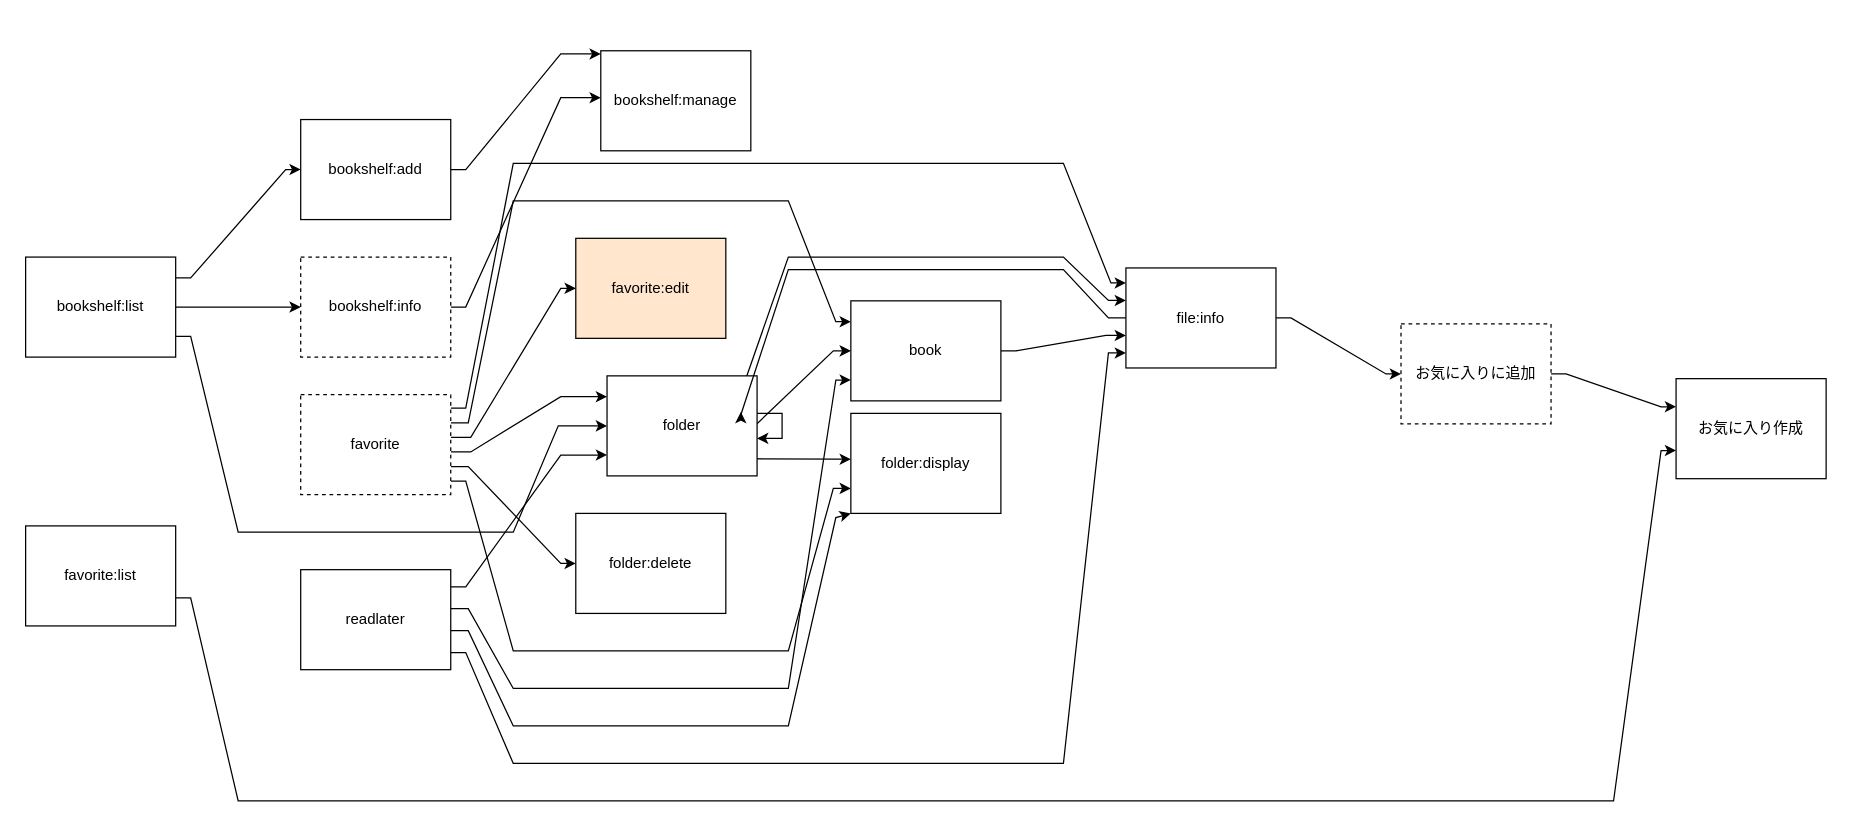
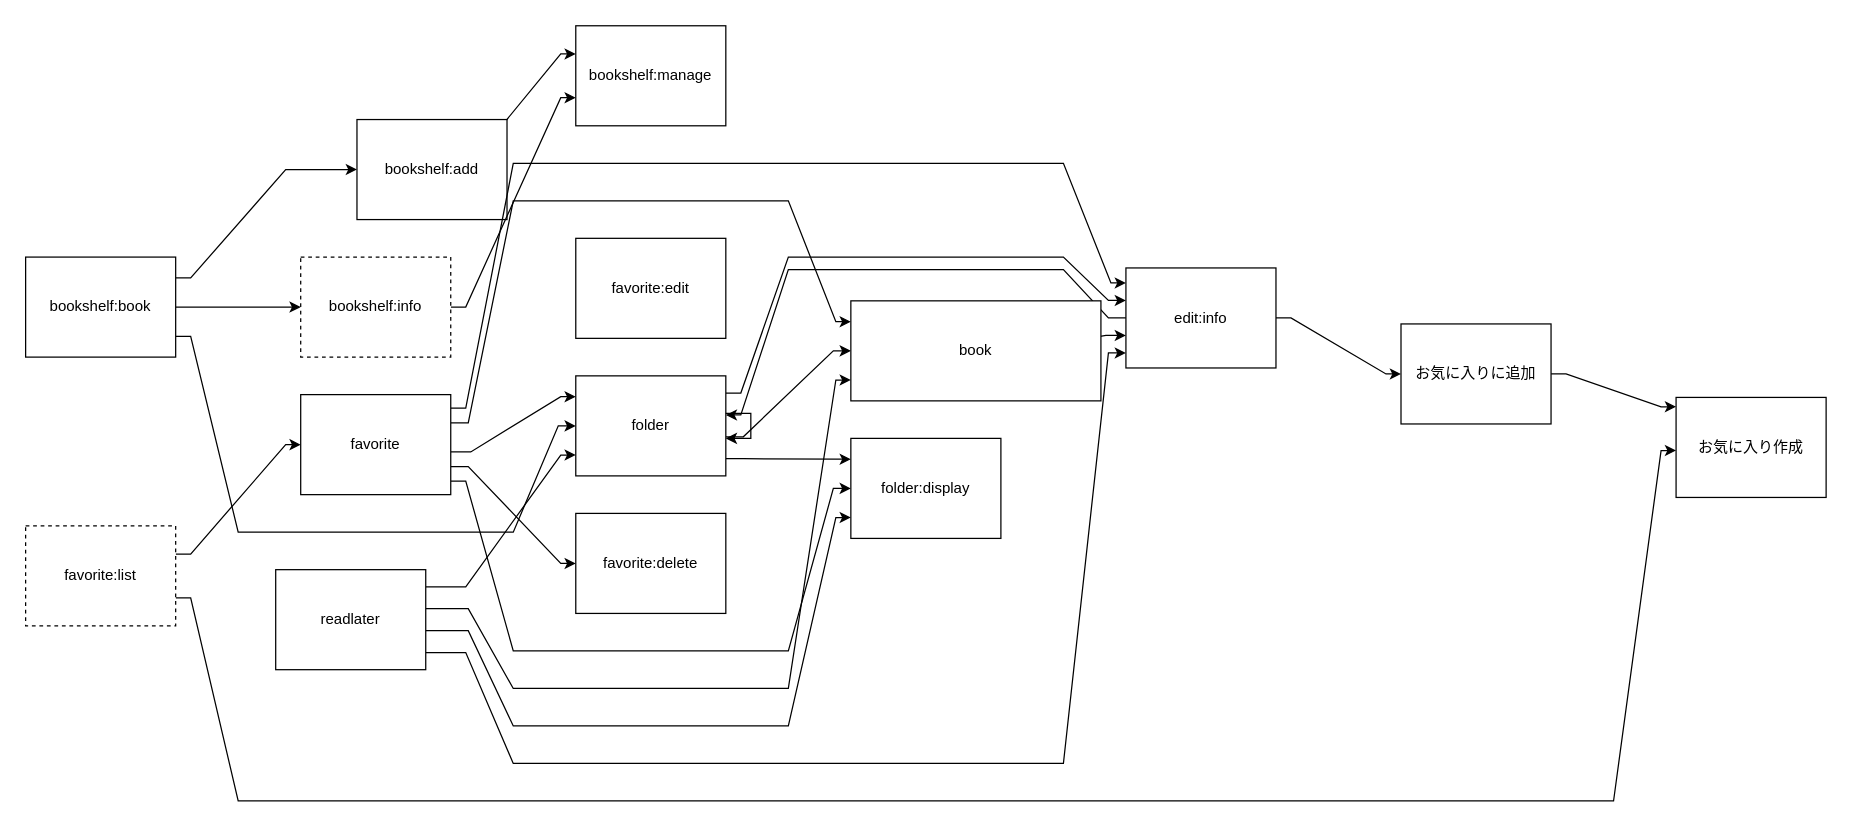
  <mxCell id="0" />
  <mxCell id="1" parent="0" />
  <mxCell id="2" style="edgeStyle=orthogonalEdgeStyle;rounded=0;orthogonalLoop=1;jettySize=auto;html=1;noEdgeStyle=1;orthogonal=1;" parent="1" source="5" target="18" edge="1"><mxGeometry relative="1" as="geometry"><Array as="points"><mxPoint x="154" y="245" /><mxPoint x="228" y="245" /></Array></mxGeometry></mxCell>
  <mxCell id="3" style="edgeStyle=orthogonalEdgeStyle;rounded=0;orthogonalLoop=1;jettySize=auto;html=1;noEdgeStyle=1;orthogonal=1;" parent="1" source="5" target="16" edge="1"><mxGeometry relative="1" as="geometry"><Array as="points"><mxPoint x="152" y="221.667" /><mxPoint x="228" y="135" /></Array></mxGeometry></mxCell>
  <mxCell id="4" style="edgeStyle=orthogonalEdgeStyle;rounded=0;orthogonalLoop=1;jettySize=auto;html=1;noEdgeStyle=1;orthogonal=1;" parent="1" source="5" target="9" edge="1"><mxGeometry relative="1" as="geometry"><Array as="points"><mxPoint x="152" y="268.333" /><mxPoint x="190" y="425" /><mxPoint x="410" y="425" /><mxPoint x="446" y="340" /></Array></mxGeometry></mxCell>
- <mxCell id="5" value="bookshelf:list" style="rounded=0;whiteSpace=wrap;html=1;" parent="1" vertex="1"><mxGeometry y="205" width="120" height="80" as="geometry" x="20" /></mxCell>
+ <mxCell id="5" value="bookshelf:book" style="rounded=0;whiteSpace=wrap;html=1;" parent="1" vertex="1"><mxGeometry y="205" width="120" height="80" as="geometry" x="20" /></mxCell>
  <mxCell id="6" style="edgeStyle=orthogonalEdgeStyle;rounded=0;orthogonalLoop=1;jettySize=auto;html=1;noEdgeStyle=1;orthogonal=1;" parent="1" source="9" target="12" edge="1"><mxGeometry relative="1" as="geometry"><Array as="points"><mxPoint x="592" y="313.75" /><mxPoint x="630" y="205" /><mxPoint x="850" y="205" /><mxPoint x="886" y="239.694" /></Array></mxGeometry></mxCell>
  <mxCell id="7" style="edgeStyle=orthogonalEdgeStyle;rounded=0;orthogonalLoop=1;jettySize=auto;html=1;entryDx=0;entryDy=0;noEdgeStyle=1;orthogonal=1;" parent="1" source="9" target="14" edge="1"><mxGeometry relative="1" as="geometry"><Array as="points"><mxPoint x="594" y="348.75" /><mxPoint x="666" y="280" /></Array></mxGeometry></mxCell>
  <mxCell id="8" style="edgeStyle=orthogonalEdgeStyle;rounded=0;orthogonalLoop=1;jettySize=auto;html=1;noEdgeStyle=1;orthogonal=1;" parent="1" source="9" target="33" edge="1"><mxGeometry relative="1" as="geometry"><Array as="points"><mxPoint x="594" y="366.25" /><mxPoint x="668" y="366.667" /></Array></mxGeometry></mxCell>
- <mxCell id="9" value="folder" style="rounded=0;whiteSpace=wrap;html=1;" parent="1" vertex="1"><mxGeometry x="485" y="300" width="120" height="80" as="geometry" /></mxCell>
+ <mxCell id="9" value="folder" style="rounded=0;whiteSpace=wrap;html=1;" parent="1" vertex="1"><mxGeometry x="460" y="300" width="120" height="80" as="geometry" /></mxCell>
  <mxCell id="10" style="edgeStyle=orthogonalEdgeStyle;rounded=0;orthogonalLoop=1;jettySize=auto;html=1;noEdgeStyle=1;orthogonal=1;" parent="1" source="12" target="35" edge="1"><mxGeometry relative="1" as="geometry"><Array as="points"><mxPoint x="1032" y="253.694" /><mxPoint x="1108" y="298.469" /></Array></mxGeometry></mxCell>
  <mxCell id="11" style="edgeStyle=orthogonalEdgeStyle;rounded=0;orthogonalLoop=1;jettySize=auto;html=1;noEdgeStyle=1;orthogonal=1;" edge="1" parent="1" source="12" target="9"><mxGeometry relative="1" as="geometry"><Array as="points"><mxPoint x="886" y="253.694" /><mxPoint x="850" y="215" /><mxPoint x="630" y="215" /><mxPoint x="592" y="331.25" /></Array></mxGeometry></mxCell>
- <mxCell id="12" value="file:info" style="rounded=0;whiteSpace=wrap;html=1;" parent="1" vertex="1"><mxGeometry x="900" y="213.694" width="120" height="80" as="geometry" /></mxCell>
+ <mxCell id="12" value="edit:info" style="rounded=0;whiteSpace=wrap;html=1;" parent="1" vertex="1"><mxGeometry x="900" y="213.694" width="120" height="80" as="geometry" /></mxCell>
  <mxCell id="13" style="edgeStyle=orthogonalEdgeStyle;rounded=0;orthogonalLoop=1;jettySize=auto;html=1;noEdgeStyle=1;orthogonal=1;" parent="1" source="14" target="12" edge="1"><mxGeometry relative="1" as="geometry"><Array as="points"><mxPoint x="812" y="280" /><mxPoint x="884" y="267.694" /></Array></mxGeometry></mxCell>
- <mxCell id="14" value="book" style="rounded=0;whiteSpace=wrap;html=1;" parent="1" vertex="1"><mxGeometry x="680" y="240" width="120" height="80" as="geometry" /></mxCell>
+ <mxCell id="14" value="book" style="rounded=0;whiteSpace=wrap;html=1;" parent="1" vertex="1"><mxGeometry x="680" y="240" width="200" height="80" as="geometry" /></mxCell>
  <mxCell id="15" style="edgeStyle=orthogonalEdgeStyle;rounded=0;orthogonalLoop=1;jettySize=auto;html=1;noEdgeStyle=1;orthogonal=1;" parent="1" source="16" target="19" edge="1"><mxGeometry relative="1" as="geometry"><Array as="points"><mxPoint x="372" y="135" /><mxPoint x="448" y="42.5" /></Array></mxGeometry></mxCell>
- <mxCell id="16" value="bookshelf:add" style="rounded=0;whiteSpace=wrap;html=1;" parent="1" vertex="1"><mxGeometry x="240" y="95" width="120" height="80" as="geometry" /></mxCell>
+ <mxCell id="16" value="bookshelf:add" style="rounded=0;whiteSpace=wrap;html=1;" parent="1" vertex="1"><mxGeometry x="285" y="95" width="120" height="80" as="geometry" /></mxCell>
  <mxCell id="17" style="edgeStyle=orthogonalEdgeStyle;rounded=0;orthogonalLoop=1;jettySize=auto;html=1;noEdgeStyle=1;orthogonal=1;" parent="1" source="18" target="19" edge="1"><mxGeometry relative="1" as="geometry"><Array as="points"><mxPoint x="372" y="245" /><mxPoint x="448" y="77.5" /></Array></mxGeometry></mxCell>
  <mxCell id="18" value="bookshelf:info" style="rounded=0;whiteSpace=wrap;html=1;dashed=1;" parent="1" vertex="1"><mxGeometry x="240" y="205" width="120" height="80" as="geometry" /></mxCell>
- <mxCell id="19" value="bookshelf:manage" style="rounded=0;whiteSpace=wrap;html=1;" parent="1" vertex="1"><mxGeometry x="480" y="40" width="120" height="80" as="geometry" /></mxCell>
+ <mxCell id="19" value="bookshelf:manage" style="rounded=0;whiteSpace=wrap;html=1;" parent="1" vertex="1"><mxGeometry x="460" width="120" height="80" as="geometry" y="20" /></mxCell>
+ <mxCell id="20" style="edgeStyle=orthogonalEdgeStyle;rounded=0;orthogonalLoop=1;jettySize=auto;html=1;noEdgeStyle=1;orthogonal=1;" parent="1" source="22" target="29" edge="1"><mxGeometry relative="1" as="geometry"><Array as="points"><mxPoint x="152" y="442.5" /><mxPoint x="228" y="355" /></Array></mxGeometry></mxCell>
  <mxCell id="21" style="edgeStyle=orthogonalEdgeStyle;rounded=0;orthogonalLoop=1;jettySize=auto;html=1;noEdgeStyle=1;orthogonal=1;" parent="1" source="22" target="30" edge="1"><mxGeometry relative="1" as="geometry"><Array as="points"><mxPoint x="152" y="477.5" /><mxPoint x="190" y="640" /><mxPoint x="410" y="640" /><mxPoint x="410" y="640" /><mxPoint x="630" y="640" /><mxPoint x="630" y="640" /><mxPoint x="850" y="640" /><mxPoint x="850" y="640" /><mxPoint x="1070" y="640" /><mxPoint x="1070" y="640" /><mxPoint x="1290" y="640" /><mxPoint x="1328" y="359.738" /></Array></mxGeometry></mxCell>
- <mxCell id="22" value="favorite:list" style="rounded=0;whiteSpace=wrap;html=1;" parent="1" vertex="1"><mxGeometry y="420" width="120" height="80" as="geometry" x="20" /></mxCell>
+ <mxCell id="22" value="favorite:list" style="rounded=0;whiteSpace=wrap;html=1;dashed=1;" parent="1" vertex="1"><mxGeometry y="420" width="120" height="80" as="geometry" x="20" /></mxCell>
  <mxCell id="23" style="edgeStyle=orthogonalEdgeStyle;rounded=0;orthogonalLoop=1;jettySize=auto;html=1;noEdgeStyle=1;orthogonal=1;" parent="1" source="29" target="12" edge="1"><mxGeometry relative="1" as="geometry"><Array as="points"><mxPoint x="372" y="325.833" /><mxPoint x="410" y="130" /><mxPoint x="630" y="130" /><mxPoint x="630" y="130" /><mxPoint x="850" y="130" /><mxPoint x="888" y="225.694" /></Array></mxGeometry></mxCell>
  <mxCell id="24" style="edgeStyle=orthogonalEdgeStyle;rounded=0;orthogonalLoop=1;jettySize=auto;html=1;noEdgeStyle=1;orthogonal=1;" parent="1" source="29" target="9" edge="1"><mxGeometry relative="1" as="geometry"><Array as="points"><mxPoint x="376" y="360.833" /><mxPoint x="448" y="316.667" /></Array></mxGeometry></mxCell>
  <mxCell id="25" style="edgeStyle=orthogonalEdgeStyle;rounded=0;orthogonalLoop=1;jettySize=auto;html=1;noEdgeStyle=1;orthogonal=1;" parent="1" source="29" target="14" edge="1"><mxGeometry relative="1" as="geometry"><Array as="points"><mxPoint x="374" y="337.5" /><mxPoint x="410" y="160" /><mxPoint x="630" y="160" /><mxPoint x="668" y="256.667" /></Array></mxGeometry></mxCell>
- <mxCell id="26" style="edgeStyle=orthogonalEdgeStyle;rounded=0;orthogonalLoop=1;jettySize=auto;html=1;noEdgeStyle=1;orthogonal=1;" parent="1" source="29" target="31" edge="1"><mxGeometry relative="1" as="geometry"><Array as="points"><mxPoint x="376" y="349.167" /><mxPoint x="448" y="230" /></Array></mxGeometry></mxCell>
  <mxCell id="27" style="edgeStyle=orthogonalEdgeStyle;rounded=0;orthogonalLoop=1;jettySize=auto;html=1;noEdgeStyle=1;orthogonal=1;" parent="1" source="29" target="33" edge="1"><mxGeometry relative="1" as="geometry"><Array as="points"><mxPoint x="372" y="384.167" /><mxPoint x="410" y="520" /><mxPoint x="630" y="520" /><mxPoint x="666" y="390" /></Array></mxGeometry></mxCell>
  <mxCell id="28" style="edgeStyle=orthogonalEdgeStyle;rounded=0;orthogonalLoop=1;jettySize=auto;html=1;noEdgeStyle=1;orthogonal=1;" parent="1" source="29" target="32" edge="1"><mxGeometry relative="1" as="geometry"><Array as="points"><mxPoint x="374" y="372.5" /><mxPoint x="448" y="450" /></Array></mxGeometry></mxCell>
- <mxCell id="29" value="favorite" style="rounded=0;whiteSpace=wrap;html=1;dashed=1;" parent="1" vertex="1"><mxGeometry x="240" y="315" width="120" height="80" as="geometry" /></mxCell>
- <mxCell id="30" value="お気に入り作成" style="rounded=0;whiteSpace=wrap;html=1;" parent="1" vertex="1"><mxGeometry x="1340" y="302.238" width="120" height="80" as="geometry" /></mxCell>
- <mxCell id="31" value="favorite:edit" style="rounded=0;whiteSpace=wrap;html=1;fillColor=#ffe6cc;" parent="1" vertex="1"><mxGeometry x="460" y="190" width="120" height="80" as="geometry" /></mxCell>
- <mxCell id="32" value="folder:delete" style="rounded=0;whiteSpace=wrap;html=1;" parent="1" vertex="1"><mxGeometry x="460" y="410" width="120" height="80" as="geometry" /></mxCell>
- <mxCell id="33" value="folder:display" style="rounded=0;whiteSpace=wrap;html=1;" parent="1" vertex="1"><mxGeometry x="680" y="330" width="120" height="80" as="geometry" /></mxCell>
+ <mxCell id="29" value="favorite" style="rounded=0;whiteSpace=wrap;html=1;" parent="1" vertex="1"><mxGeometry x="240" y="315" width="120" height="80" as="geometry" /></mxCell>
+ <mxCell id="30" value="お気に入り作成" style="rounded=0;whiteSpace=wrap;html=1;" parent="1" vertex="1"><mxGeometry x="1340" y="317.238" width="120" height="80" as="geometry" /></mxCell>
+ <mxCell id="31" value="favorite:edit" style="rounded=0;whiteSpace=wrap;html=1;" parent="1" vertex="1"><mxGeometry x="460" y="190" width="120" height="80" as="geometry" /></mxCell>
+ <mxCell id="32" value="favorite:delete" style="rounded=0;whiteSpace=wrap;html=1;" parent="1" vertex="1"><mxGeometry x="460" y="410" width="120" height="80" as="geometry" /></mxCell>
+ <mxCell id="33" value="folder:display" style="rounded=0;whiteSpace=wrap;html=1;" parent="1" vertex="1"><mxGeometry x="680" y="350" width="120" height="80" as="geometry" /></mxCell>
  <mxCell id="34" style="edgeStyle=orthogonalEdgeStyle;rounded=0;orthogonalLoop=1;jettySize=auto;html=1;noEdgeStyle=1;orthogonal=1;" parent="1" source="35" target="30" edge="1"><mxGeometry relative="1" as="geometry"><Array as="points"><mxPoint x="1252" y="298.469" /><mxPoint x="1328" y="324.738" /></Array></mxGeometry></mxCell>
- <mxCell id="35" value="お気に入りに追加" style="rounded=0;whiteSpace=wrap;html=1;dashed=1;" parent="1" vertex="1"><mxGeometry x="1120" y="258.469" width="120" height="80" as="geometry" /></mxCell>
+ <mxCell id="35" value="お気に入りに追加" style="rounded=0;whiteSpace=wrap;html=1;" parent="1" vertex="1"><mxGeometry x="1120" y="258.469" width="120" height="80" as="geometry" /></mxCell>
  <mxCell id="36" style="edgeStyle=orthogonalEdgeStyle;rounded=0;orthogonalLoop=1;jettySize=auto;html=1;noEdgeStyle=1;orthogonal=1;" edge="1" parent="1" source="40" target="9"><mxGeometry relative="1" as="geometry"><Array as="points"><mxPoint x="372" y="468.75" /><mxPoint x="448" y="363.333" /></Array></mxGeometry></mxCell>
  <mxCell id="37" style="edgeStyle=orthogonalEdgeStyle;rounded=0;orthogonalLoop=1;jettySize=auto;html=1;noEdgeStyle=1;orthogonal=1;" edge="1" parent="1" source="40" target="12"><mxGeometry relative="1" as="geometry"><Array as="points"><mxPoint x="372" y="521.25" /><mxPoint x="410" y="610" /><mxPoint x="630" y="610" /><mxPoint x="630" y="610" /><mxPoint x="850" y="610" /><mxPoint x="886" y="281.694" /></Array></mxGeometry></mxCell>
  <mxCell id="38" style="edgeStyle=orthogonalEdgeStyle;rounded=0;orthogonalLoop=1;jettySize=auto;html=1;noEdgeStyle=1;orthogonal=1;" edge="1" parent="1" source="40" target="33"><mxGeometry relative="1" as="geometry"><Array as="points"><mxPoint x="374" y="503.75" /><mxPoint x="410" y="580" /><mxPoint x="630" y="580" /><mxPoint x="668" y="413.333" /></Array></mxGeometry></mxCell>
  <mxCell id="39" style="edgeStyle=orthogonalEdgeStyle;rounded=0;orthogonalLoop=1;jettySize=auto;html=1;noEdgeStyle=1;orthogonal=1;" edge="1" parent="1" source="40" target="14"><mxGeometry relative="1" as="geometry"><Array as="points"><mxPoint x="374" y="486.25" /><mxPoint x="410" y="550" /><mxPoint x="630" y="550" /><mxPoint x="668" y="303.333" /></Array></mxGeometry></mxCell>
- <mxCell id="40" value="readlater" style="rounded=0;whiteSpace=wrap;html=1;" vertex="1" parent="1"><mxGeometry x="240" y="455" width="120" height="80" as="geometry" /></mxCell>
+ <mxCell id="40" value="readlater" style="rounded=0;whiteSpace=wrap;html=1;" vertex="1" parent="1"><mxGeometry x="220" y="455" width="120" height="80" as="geometry" /></mxCell>
  <mxCell id="41" style="edgeStyle=orthogonalEdgeStyle;rounded=0;orthogonalLoop=1;jettySize=auto;html=1;" edge="1" parent="1" source="9" target="9"><mxGeometry relative="1" as="geometry" /></mxCell>
